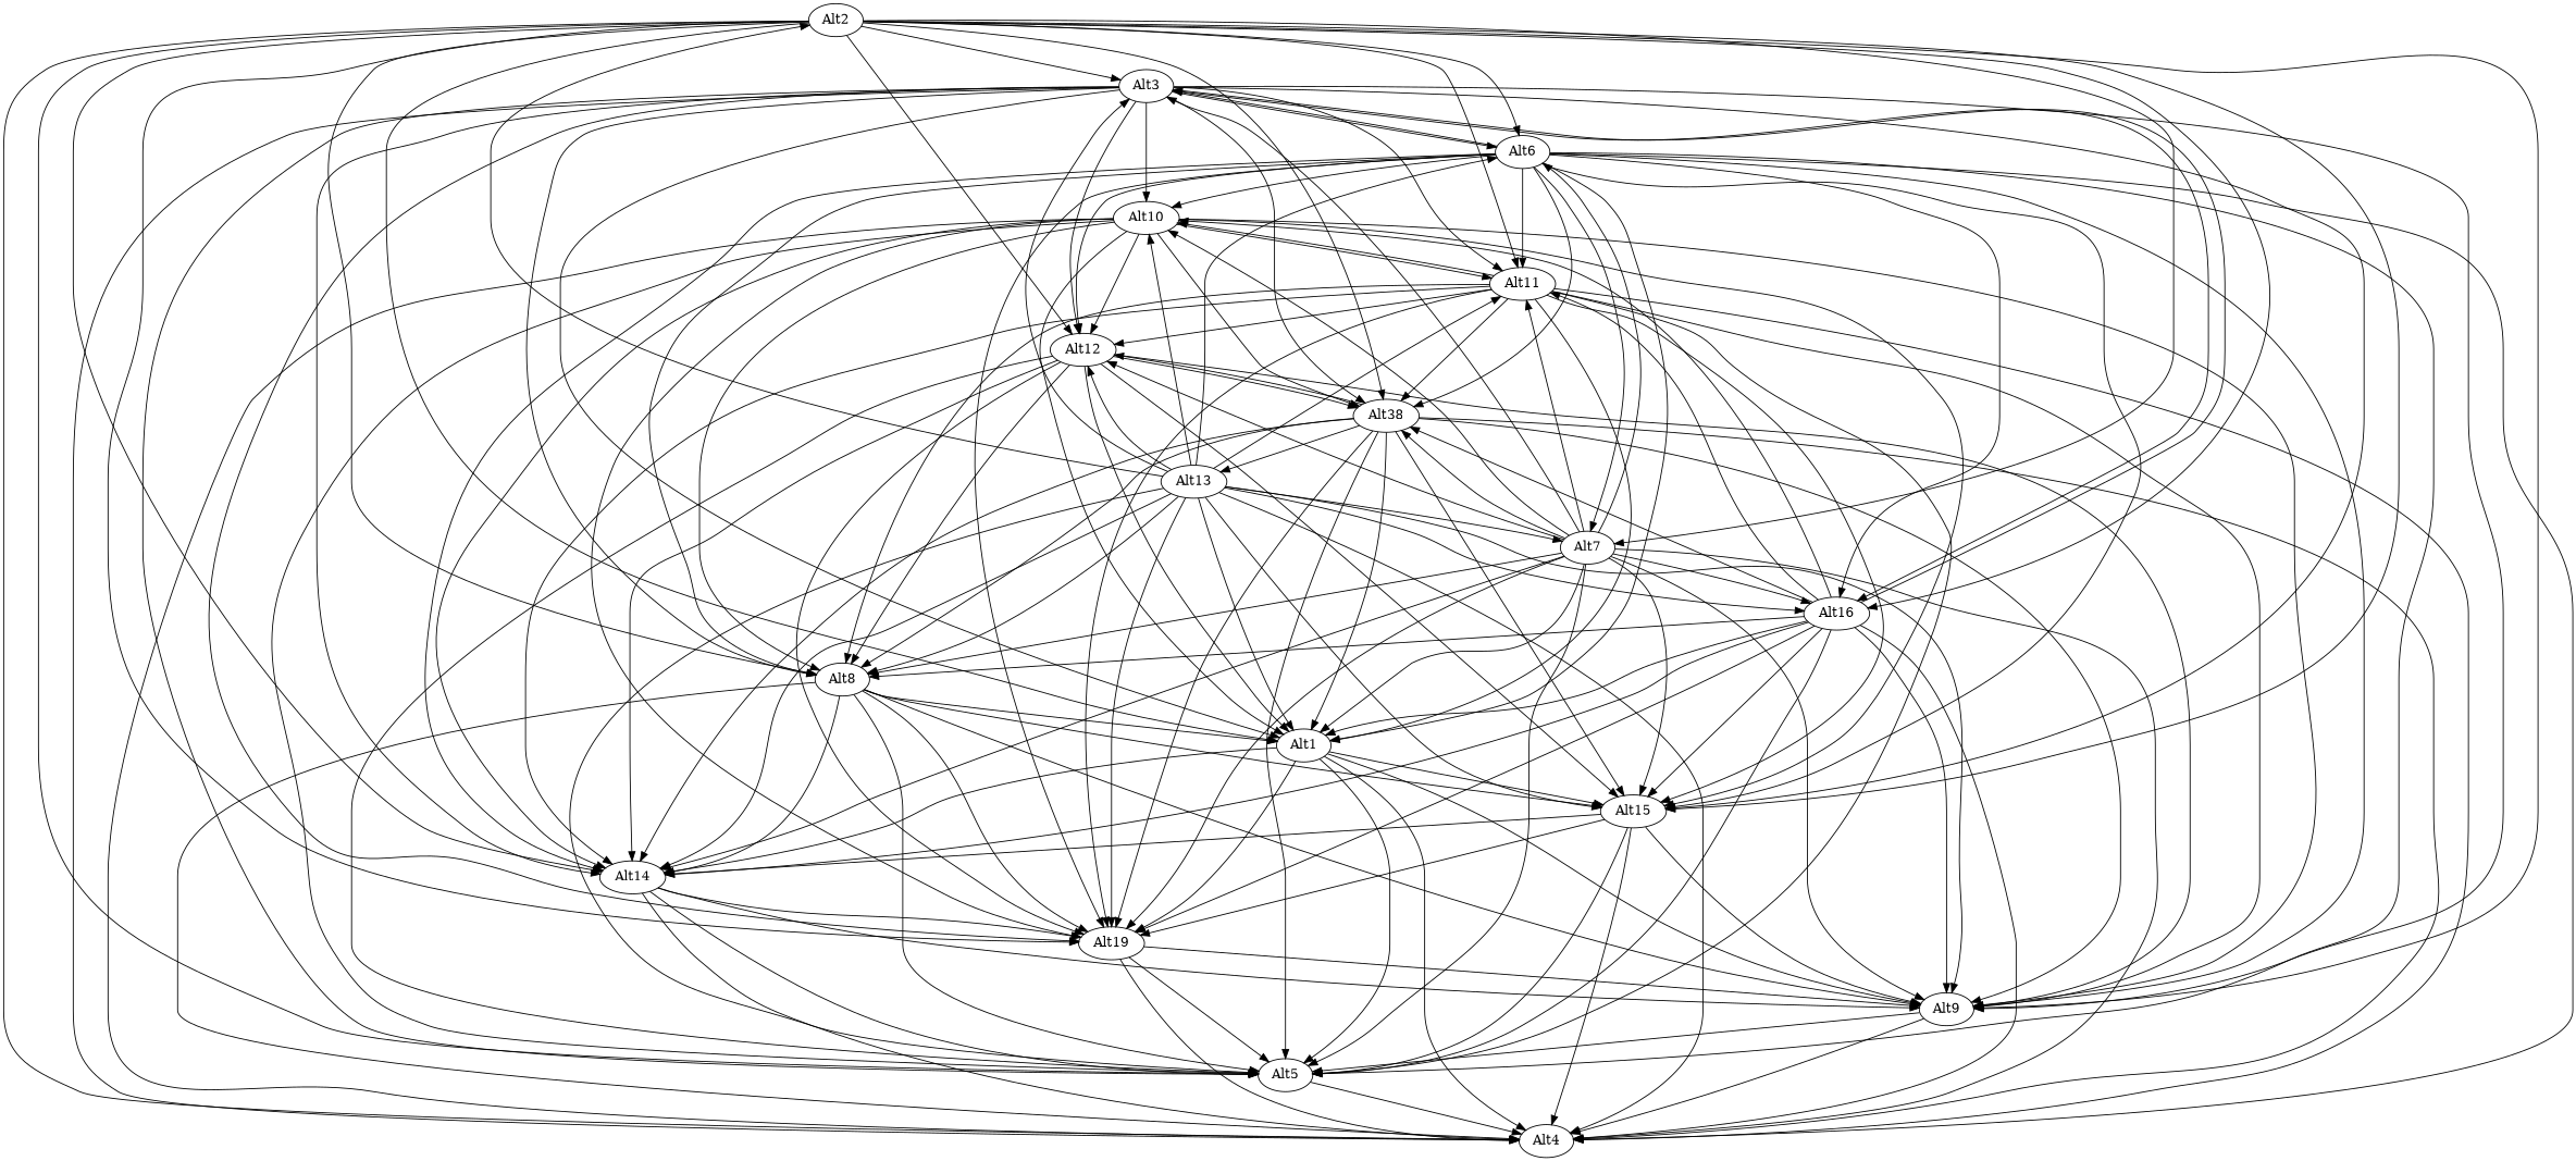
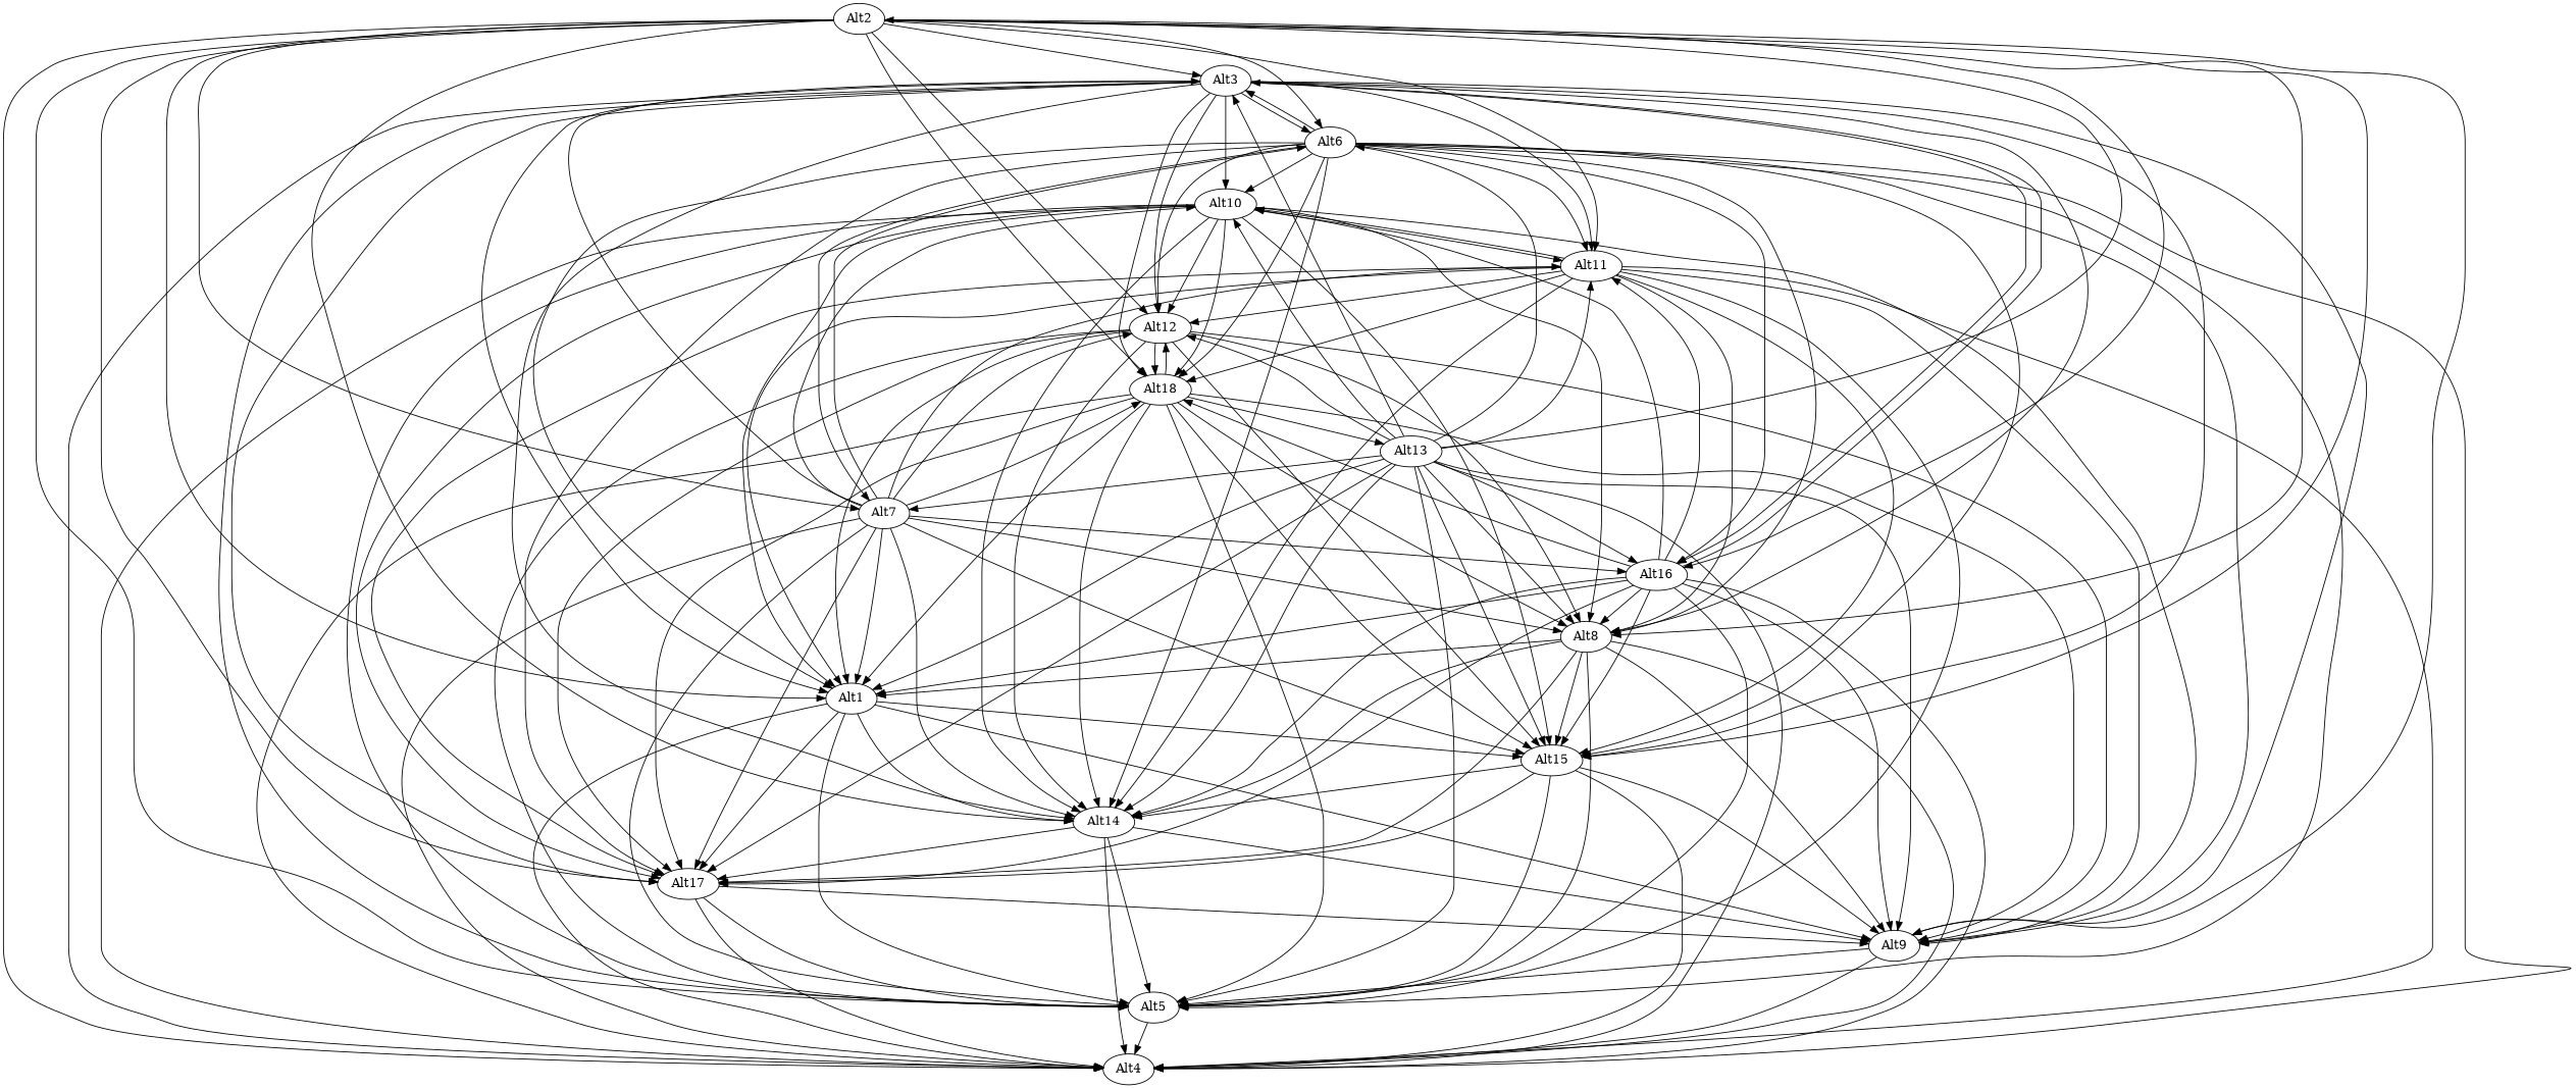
  digraph {
    Alt2
    Alt1
    Alt3
    Alt4
    Alt5
    Alt6
    Alt7
    Alt8
    Alt9
    Alt11
    Alt12
    Alt14
    Alt15
    Alt16
-   Alt17 [label=Alt19]
-   Alt18 [label=Alt38]
+   Alt17
+   Alt18
    Alt10
    Alt13
    Alt2 -> Alt1
    Alt2 -> Alt3
    Alt2 -> Alt4
    Alt2 -> Alt5
    Alt2 -> Alt6
    Alt2 -> Alt7
    Alt2 -> Alt8
    Alt2 -> Alt9
    Alt2 -> Alt11
    Alt2 -> Alt12
    Alt2 -> Alt14
    Alt2 -> Alt15
    Alt2 -> Alt16
    Alt2 -> Alt17
    Alt2 -> Alt18
    Alt1 -> Alt4
    Alt1 -> Alt5
    Alt1 -> Alt9
    Alt1 -> Alt14
    Alt1 -> Alt15
    Alt1 -> Alt17
    Alt3 -> Alt1
    Alt3 -> Alt4
    Alt3 -> Alt5
    Alt3 -> Alt6
    Alt3 -> Alt8
    Alt3 -> Alt9
    Alt3 -> Alt11
    Alt3 -> Alt12
    Alt3 -> Alt14
    Alt3 -> Alt15
    Alt3 -> Alt16
    Alt3 -> Alt17
    Alt3 -> Alt18
    Alt3 -> Alt10
    Alt5 -> Alt4
    Alt6 -> Alt1
    Alt6 -> Alt3
    Alt6 -> Alt4
    Alt6 -> Alt5
    Alt6 -> Alt7
    Alt6 -> Alt8
    Alt6 -> Alt9
    Alt6 -> Alt11
    Alt6 -> Alt12
    Alt6 -> Alt14
    Alt6 -> Alt15
    Alt6 -> Alt16
    Alt6 -> Alt17
    Alt6 -> Alt18
    Alt6 -> Alt10
    Alt7 -> Alt1
    Alt7 -> Alt3
    Alt7 -> Alt4
    Alt7 -> Alt5
    Alt7 -> Alt6
    Alt7 -> Alt8
-   Alt7 -> Alt9
    Alt7 -> Alt11
    Alt7 -> Alt12
    Alt7 -> Alt14
    Alt7 -> Alt15
    Alt7 -> Alt16
    Alt7 -> Alt17
    Alt7 -> Alt18
    Alt7 -> Alt10
    Alt8 -> Alt1
    Alt8 -> Alt4
    Alt8 -> Alt5
    Alt8 -> Alt9
    Alt8 -> Alt14
    Alt8 -> Alt15
    Alt8 -> Alt17
    Alt9 -> Alt4
    Alt9 -> Alt5
    Alt11 -> Alt1
    Alt11 -> Alt4
    Alt11 -> Alt5
    Alt11 -> Alt8
    Alt11 -> Alt9
    Alt11 -> Alt12
    Alt11 -> Alt14
    Alt11 -> Alt15
    Alt11 -> Alt17
    Alt11 -> Alt18
    Alt11 -> Alt10
    Alt12 -> Alt1
    Alt12 -> Alt5
    Alt12 -> Alt8
    Alt12 -> Alt9
    Alt12 -> Alt14
    Alt12 -> Alt15
    Alt12 -> Alt17
    Alt12 -> Alt18
    Alt14 -> Alt4
    Alt14 -> Alt5
    Alt14 -> Alt9
    Alt14 -> Alt17
    Alt15 -> Alt4
    Alt15 -> Alt5
    Alt15 -> Alt9
    Alt15 -> Alt14
    Alt15 -> Alt17
    Alt16 -> Alt1
    Alt16 -> Alt3
    Alt16 -> Alt4
    Alt16 -> Alt5
    Alt16 -> Alt8
    Alt16 -> Alt9
    Alt16 -> Alt11
    Alt16 -> Alt14
    Alt16 -> Alt15
    Alt16 -> Alt17
    Alt16 -> Alt18
    Alt16 -> Alt10
    Alt17 -> Alt4
    Alt17 -> Alt5
    Alt17 -> Alt9
    Alt18 -> Alt1
    Alt18 -> Alt4
    Alt18 -> Alt5
    Alt18 -> Alt8
    Alt18 -> Alt9
    Alt18 -> Alt12
    Alt18 -> Alt14
    Alt18 -> Alt15
    Alt18 -> Alt17
    Alt18 -> Alt13
    Alt10 -> Alt1
    Alt10 -> Alt4
    Alt10 -> Alt5
    Alt10 -> Alt8
    Alt10 -> Alt9
    Alt10 -> Alt11
    Alt10 -> Alt12
    Alt10 -> Alt14
    Alt10 -> Alt15
    Alt10 -> Alt17
    Alt10 -> Alt18
    Alt13 -> Alt2
    Alt13 -> Alt1
    Alt13 -> Alt3
    Alt13 -> Alt4
    Alt13 -> Alt5
    Alt13 -> Alt6
    Alt13 -> Alt7
    Alt13 -> Alt8
    Alt13 -> Alt9
    Alt13 -> Alt11
    Alt13 -> Alt12
    Alt13 -> Alt14
    Alt13 -> Alt15
    Alt13 -> Alt16
    Alt13 -> Alt17
    Alt13 -> Alt10
  }
